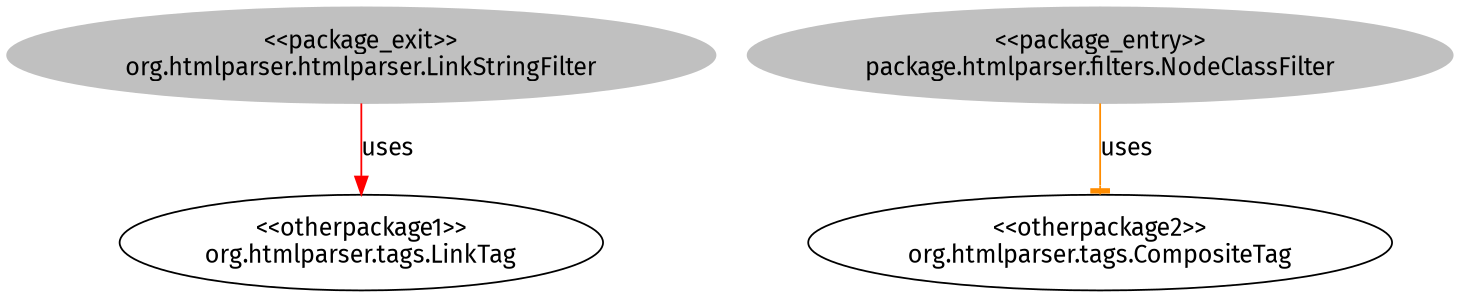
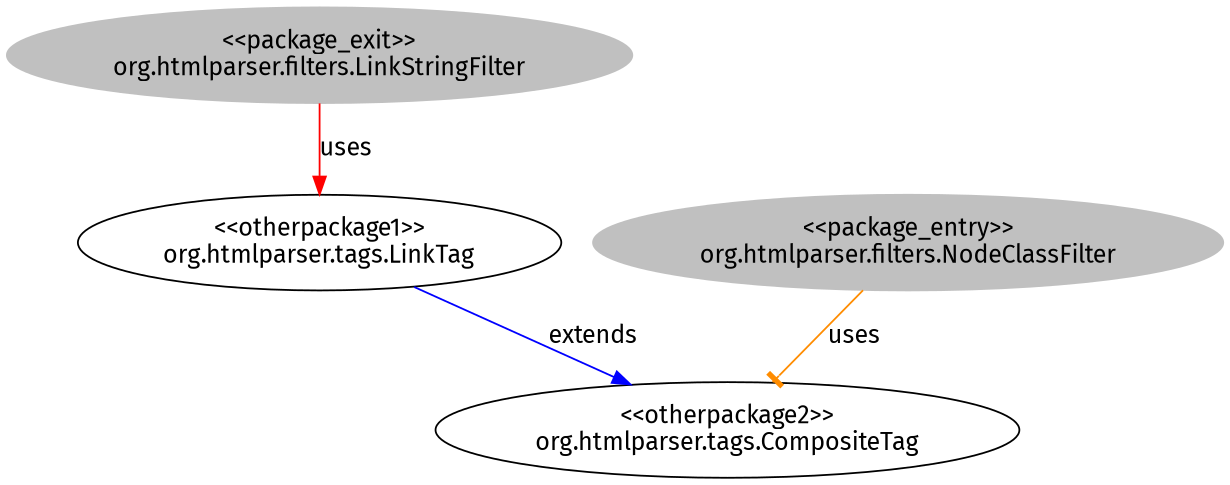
  digraph {
    fontname="Fira Sans"
    node [fontname="Fira Sans"]
    edge [arrowhead=normal fontname="Fira Sans"]
-   n1 [color=grey label="<<package_exit>>\norg.htmlparser.htmlparser.LinkStringFilter" style=filled]
+   n1 [color=grey label="<<package_exit>>\norg.htmlparser.filters.LinkStringFilter" style=filled]
    n2 [label="<<otherpackage1>>\norg.htmlparser.tags.LinkTag"]
    n3 [label="<<otherpackage2>>\norg.htmlparser.tags.CompositeTag"]
-   n4 [color=grey label="<<package_entry>>\npackage.htmlparser.filters.NodeClassFilter" style=filled]
+   n4 [color=grey label="<<package_entry>>\norg.htmlparser.filters.NodeClassFilter" style=filled]
    n1 -> n2 [color=red label=uses]
+   n2 -> n3 [color=blue label=extends]
    n4 -> n3 [arrowhead=tee color=darkorange label=uses]
  }
